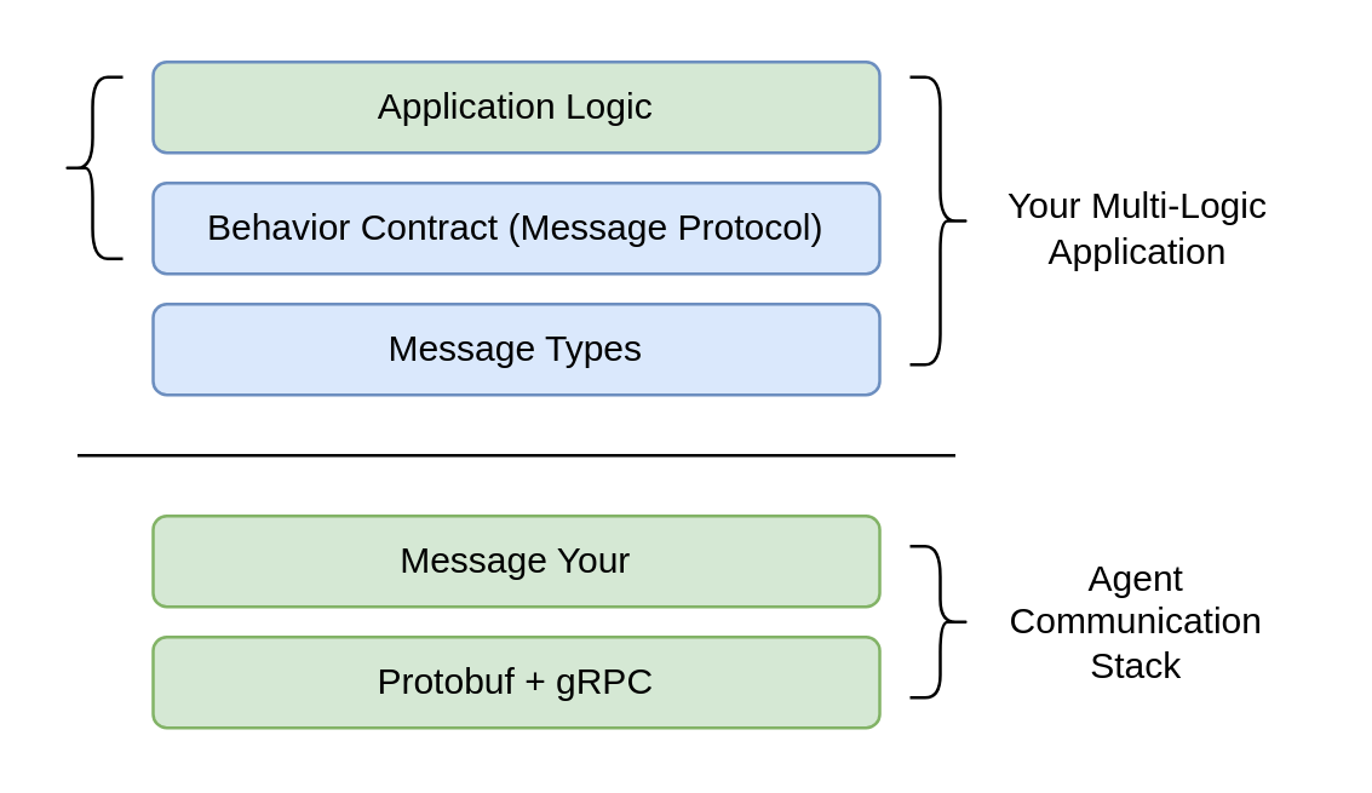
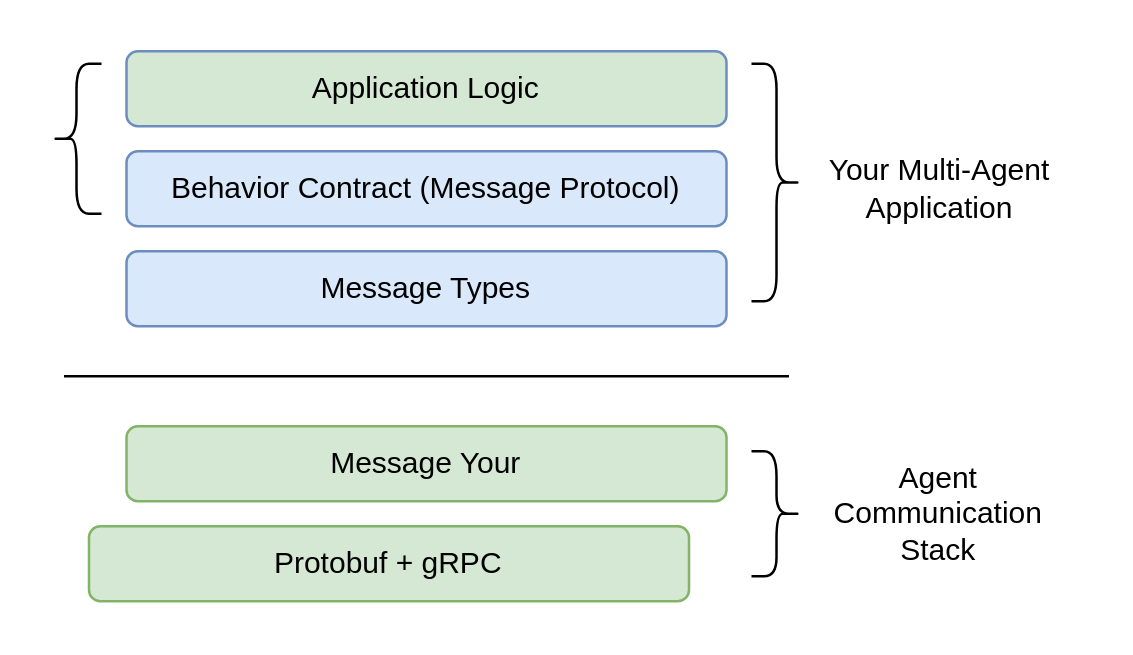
  <mxCell id="0" />
  <mxCell id="1" parent="0" />
  <mxCell id="2" value="Application Logic" style="rounded=1;whiteSpace=wrap;html=1;fillColor=#d5e8d4;strokeColor=#6c8ebf;" parent="1" vertex="1"><mxGeometry x="50" y="20" width="240" height="30" as="geometry" /></mxCell>
  <mxCell id="3" value="Behavior Contract (Message Protocol)" style="rounded=1;whiteSpace=wrap;html=1;fillColor=#dae8fc;strokeColor=#6c8ebf;" vertex="1" parent="1"><mxGeometry x="50" y="60" width="240" height="30" as="geometry" /></mxCell>
  <mxCell id="4" value="Message Types" style="rounded=1;whiteSpace=wrap;html=1;fillColor=#dae8fc;strokeColor=#6c8ebf;" vertex="1" parent="1"><mxGeometry x="50" y="100" width="240" height="30" as="geometry" /></mxCell>
  <mxCell id="5" value="Message Your" style="rounded=1;whiteSpace=wrap;html=1;fillColor=#d5e8d4;strokeColor=#82b366;" vertex="1" parent="1"><mxGeometry x="50" y="170" width="240" height="30" as="geometry" /></mxCell>
- <mxCell id="6" value="Protobuf + gRPC" style="rounded=1;whiteSpace=wrap;html=1;fillColor=#d5e8d4;strokeColor=#82b366;" vertex="1" parent="1"><mxGeometry x="50" y="210" width="240" height="30" as="geometry" /></mxCell>
+ <mxCell id="6" value="Protobuf + gRPC" style="rounded=1;whiteSpace=wrap;html=1;fillColor=#d5e8d4;strokeColor=#82b366;" vertex="1" parent="1"><mxGeometry x="35" y="210" width="240" height="30" as="geometry" /></mxCell>
  <mxCell id="7" value="" style="endArrow=none;html=1;rounded=0;" edge="1" parent="1"><mxGeometry width="50" height="50" relative="1" as="geometry"><mxPoint x="25" y="150" as="sourcePoint" /><mxPoint x="315" y="150" as="targetPoint" /></mxGeometry></mxCell>
  <mxCell id="8" value="Agent Communication Stack" style="text;html=1;align=center;verticalAlign=middle;whiteSpace=wrap;rounded=0;" vertex="1" parent="1"><mxGeometry x="330" y="190" width="90" height="30" as="geometry" /></mxCell>
- <mxCell id="9" value="Your Multi-Logic Application" style="text;html=1;align=center;verticalAlign=middle;whiteSpace=wrap;rounded=0;" vertex="1" parent="1"><mxGeometry x="320" y="60" width="111" height="30" as="geometry" /></mxCell>
+ <mxCell id="9" value="Your Multi-Agent Application" style="text;html=1;align=center;verticalAlign=middle;whiteSpace=wrap;rounded=0;" vertex="1" parent="1"><mxGeometry x="320" y="60" width="111" height="30" as="geometry" /></mxCell>
  <mxCell id="10" style="edgeStyle=orthogonalEdgeStyle;rounded=0;orthogonalLoop=1;jettySize=auto;html=1;exitX=0.5;exitY=1;exitDx=0;exitDy=0;" edge="1" parent="1" source="5" target="5"><mxGeometry relative="1" as="geometry" /></mxCell>
  <mxCell id="11" value="" style="shape=curlyBracket;whiteSpace=wrap;html=1;rounded=1;labelPosition=left;verticalLabelPosition=middle;align=right;verticalAlign=middle;" vertex="1" parent="1"><mxGeometry x="20" y="25" width="20" height="60" as="geometry" /></mxCell>
  <mxCell id="12" value="" style="shape=curlyBracket;whiteSpace=wrap;html=1;rounded=1;flipH=1;labelPosition=right;verticalLabelPosition=middle;align=left;verticalAlign=middle;" vertex="1" parent="1"><mxGeometry x="300" y="25" width="20" height="95" as="geometry" /></mxCell>
  <mxCell id="13" value="" style="shape=curlyBracket;whiteSpace=wrap;html=1;rounded=1;flipH=1;labelPosition=right;verticalLabelPosition=middle;align=left;verticalAlign=middle;" vertex="1" parent="1"><mxGeometry x="300" y="180" width="20" height="50" as="geometry" /></mxCell>
